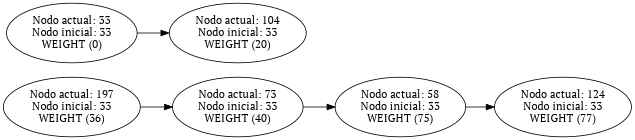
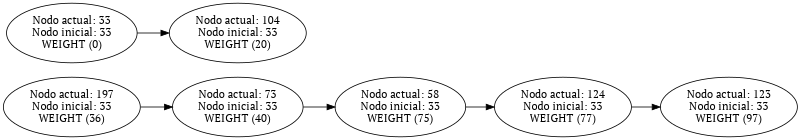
  digraph {
    fontname="PT Serif"
    rankdir=LR
    node [fontname="PT Serif"]
    edge [fontname="PT Serif"]
+   n1 [label="Nodo actual: 123\nNodo inicial: 33\nWEIGHT (97)"]
    n2 [label="Nodo actual: 124\nNodo inicial: 33\nWEIGHT (77)"]
    n3 [label="Nodo actual: 58\nNodo inicial: 33\nWEIGHT (75)"]
    n4 [label="Nodo actual: 73\nNodo inicial: 33\nWEIGHT (40)"]
    n5 [label="Nodo actual: 197\nNodo inicial: 33\nWEIGHT (36)"]
    n6 [label="Nodo actual: 104\nNodo inicial: 33\nWEIGHT (20)"]
    n7 [label="Nodo actual: 33\nNodo inicial: 33\nWEIGHT (0)"]
+   n2 -> n1
    n3 -> n2
    n4 -> n3
    n5 -> n4
    n7 -> n6
  }
